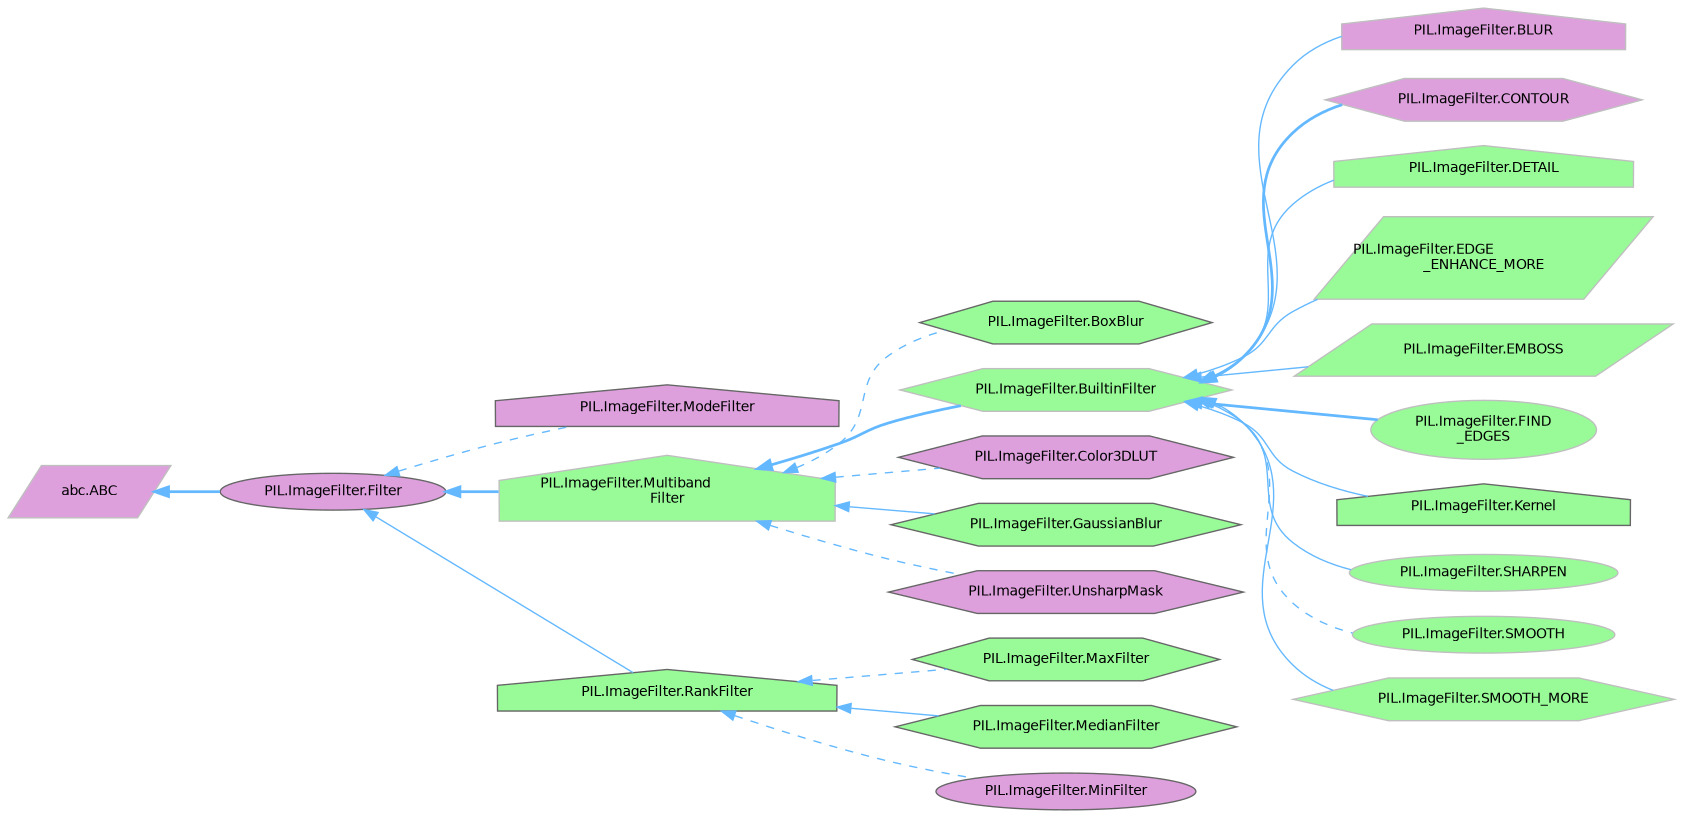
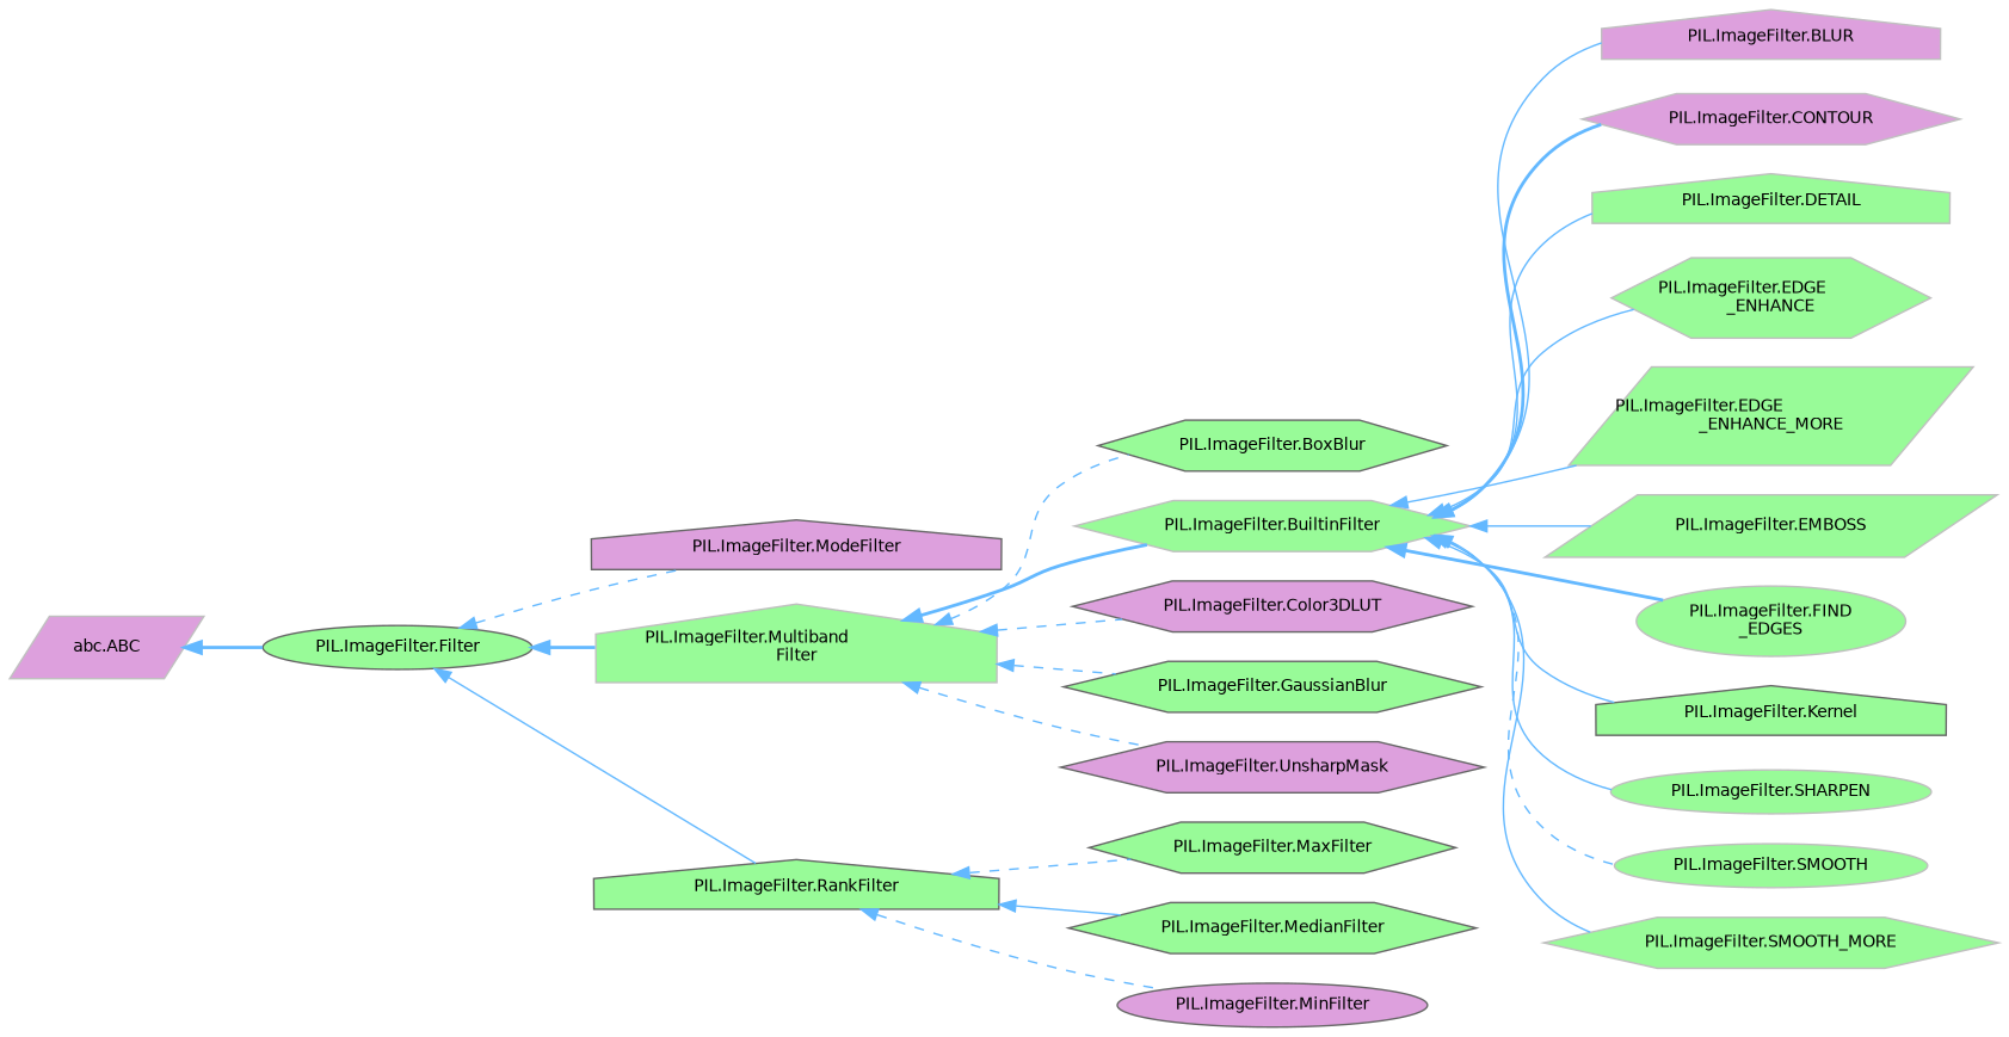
  digraph {
    rankdir=LR
    node [color=grey75 fillcolor=palegreen fontname=Helvetica fontsize=10 shape=hexagon style=filled]
    edge [color=steelblue1 dir=back fontname=Helvetica fontsize=10 labelfontname=Helvetica labelfontsize=10 style=solid]
-   n1 [color=gray40 fillcolor=plum fontcolor=black height=0.2 label="PIL.ImageFilter.Filter" shape=ellipse width=0.4]
+   n1 [color=gray40 fontcolor=black height=0.2 label="PIL.ImageFilter.Filter" shape=ellipse width=0.4]
    n2 [color=gray40 fillcolor=plum height=0.2 label="PIL.ImageFilter.ModeFilter" shape=house width=0.4]
    n3 [height=0.2 label="PIL.ImageFilter.Multiband\lFilter" shape=house width=0.4]
    n4 [color=gray40 height=0.2 label="PIL.ImageFilter.RankFilter" shape=house width=0.4]
    n5 [color=gray40 height=0.2 label="PIL.ImageFilter.BoxBlur" width=0.4]
    n6 [height=0.2 label="PIL.ImageFilter.BuiltinFilter" width=0.4]
    n7 [color=gray40 fillcolor=plum height=0.2 label="PIL.ImageFilter.Color3DLUT" width=0.4]
    n8 [color=gray40 height=0.2 label="PIL.ImageFilter.GaussianBlur" width=0.4]
    n9 [color=gray40 fillcolor=plum height=0.2 label="PIL.ImageFilter.UnsharpMask" width=0.4]
    n10 [color=gray40 height=0.2 label="PIL.ImageFilter.MaxFilter" width=0.4]
    n11 [color=gray40 height=0.2 label="PIL.ImageFilter.MedianFilter" width=0.4]
    n12 [color=gray40 fillcolor=plum height=0.2 label="PIL.ImageFilter.MinFilter" shape=ellipse width=0.4]
    n13 [fillcolor=plum height=0.2 label="abc.ABC" shape=parallelogram width=0.4]
    n14 [fillcolor=plum height=0.2 label="PIL.ImageFilter.BLUR" shape=house width=0.4]
    n15 [fillcolor=plum height=0.2 label="PIL.ImageFilter.CONTOUR" width=0.4]
    n16 [height=0.2 label="PIL.ImageFilter.DETAIL" shape=house width=0.4]
+   n17 [height=0.2 label="PIL.ImageFilter.EDGE\l_ENHANCE" width=0.4]
    n18 [height=0.2 label="PIL.ImageFilter.EDGE\l_ENHANCE_MORE" shape=parallelogram width=0.4]
    n19 [height=0.2 label="PIL.ImageFilter.EMBOSS" shape=parallelogram width=0.4]
    n20 [height=0.2 label="PIL.ImageFilter.FIND\l_EDGES" shape=ellipse width=0.4]
    n21 [color=gray40 height=0.2 label="PIL.ImageFilter.Kernel" shape=house width=0.4]
    n22 [height=0.2 label="PIL.ImageFilter.SHARPEN" shape=ellipse width=0.4]
    n23 [height=0.2 label="PIL.ImageFilter.SMOOTH" shape=ellipse width=0.4]
    n24 [height=0.2 label="PIL.ImageFilter.SMOOTH_MORE" width=0.4]
    n1 -> n2 [style=dashed]
    n1 -> n3 [style=bold]
    n1 -> n4
    n3 -> n5 [style=dashed]
    n3 -> n6 [style=bold]
    n3 -> n7 [style=dashed]
-   n3 -> n8
+   n3 -> n8 [style=dashed]
    n3 -> n9 [style=dashed]
    n4 -> n10 [style=dashed]
    n4 -> n11
    n4 -> n12 [style=dashed]
    n6 -> n14
    n6 -> n15 [style=bold]
    n6 -> n16
+   n6 -> n17
    n6 -> n18
    n6 -> n19
    n6 -> n20 [style=bold]
    n6 -> n21
    n6 -> n22
    n6 -> n23 [style=dashed]
    n6 -> n24
    n13 -> n1 [style=bold]
  }
